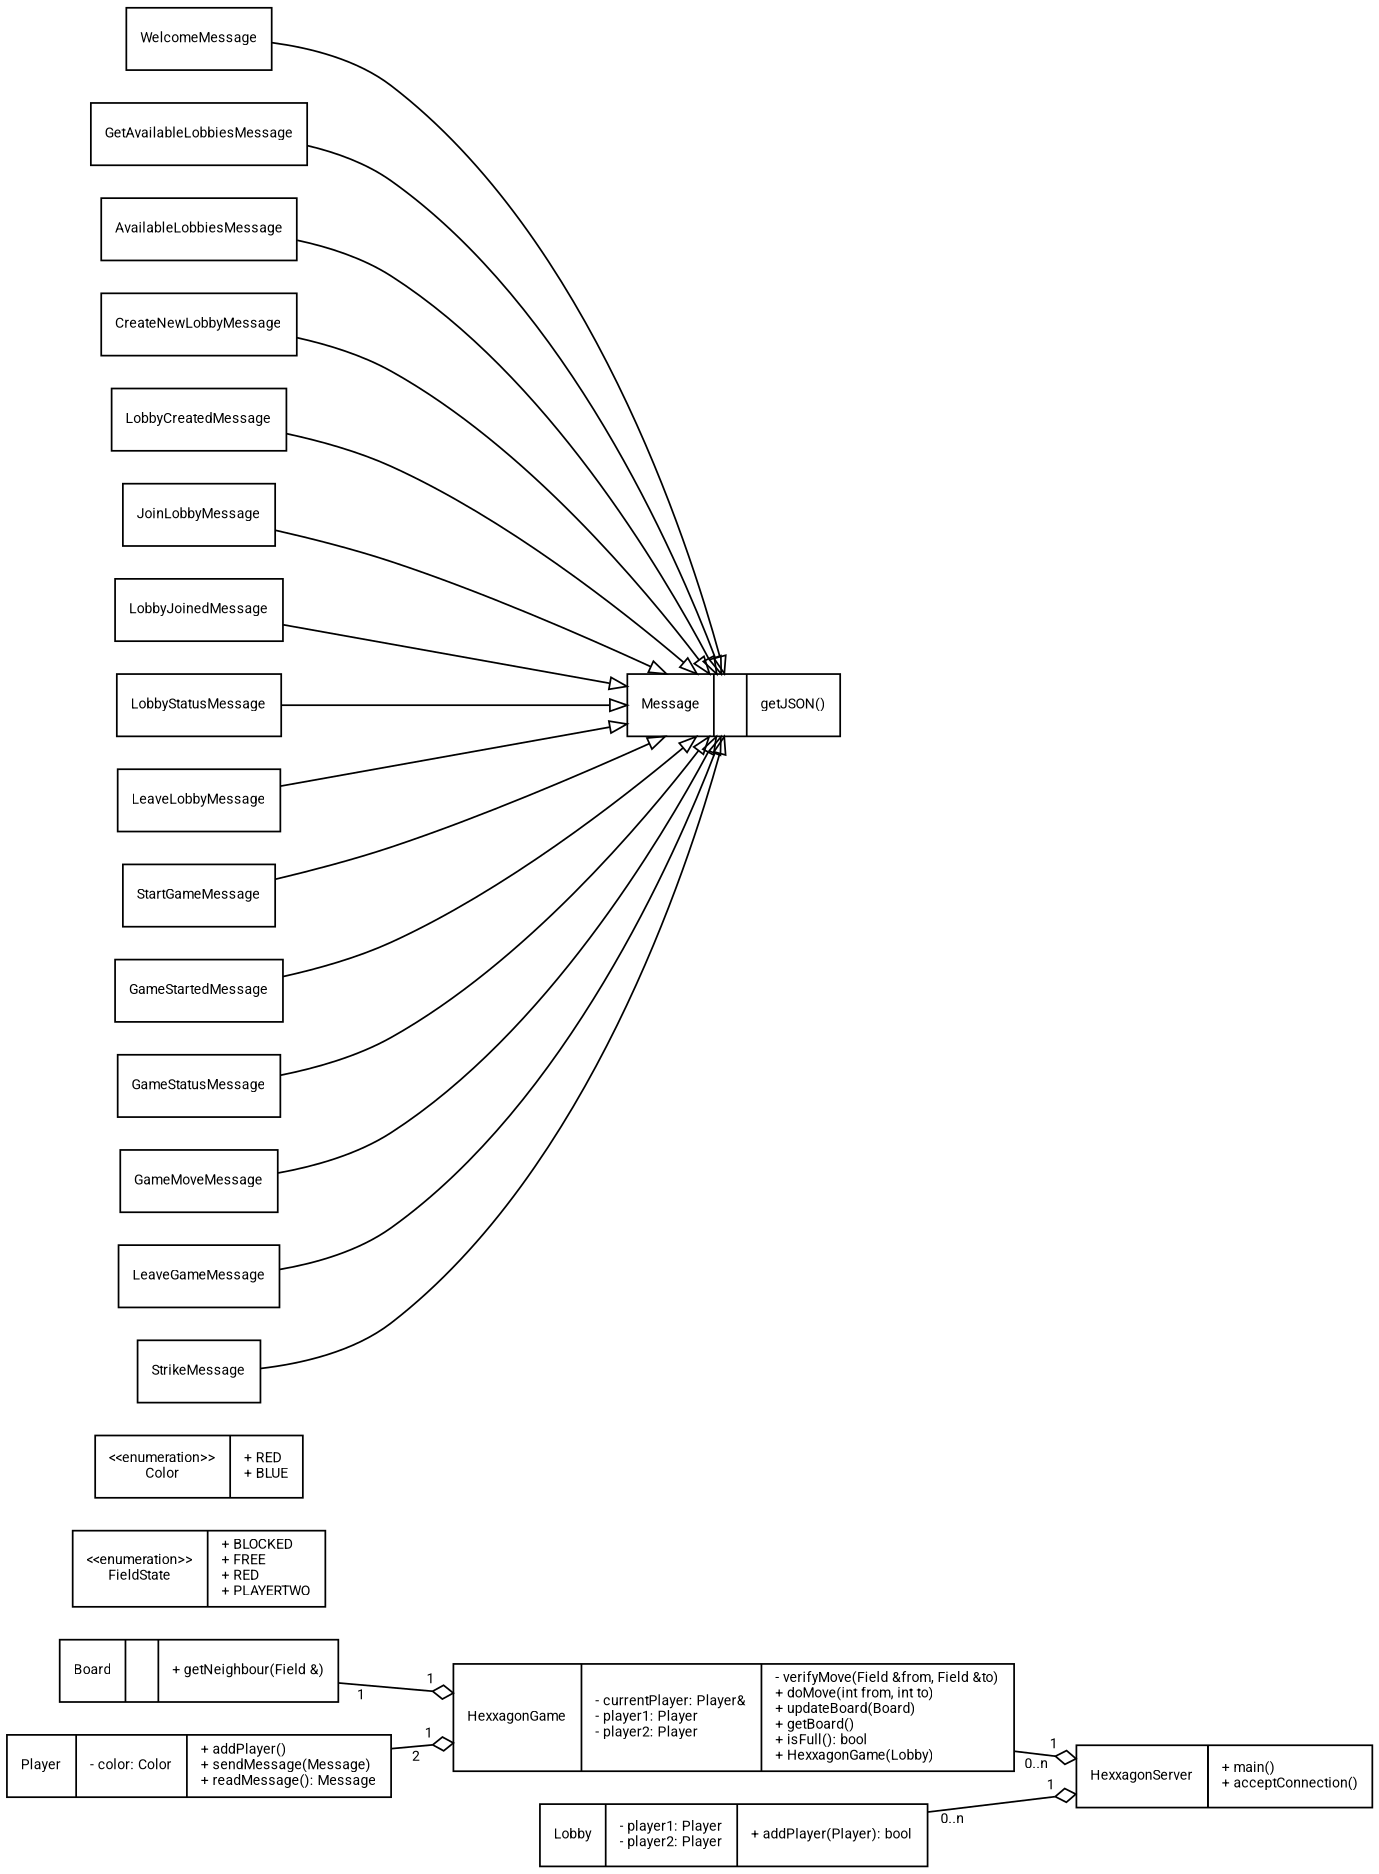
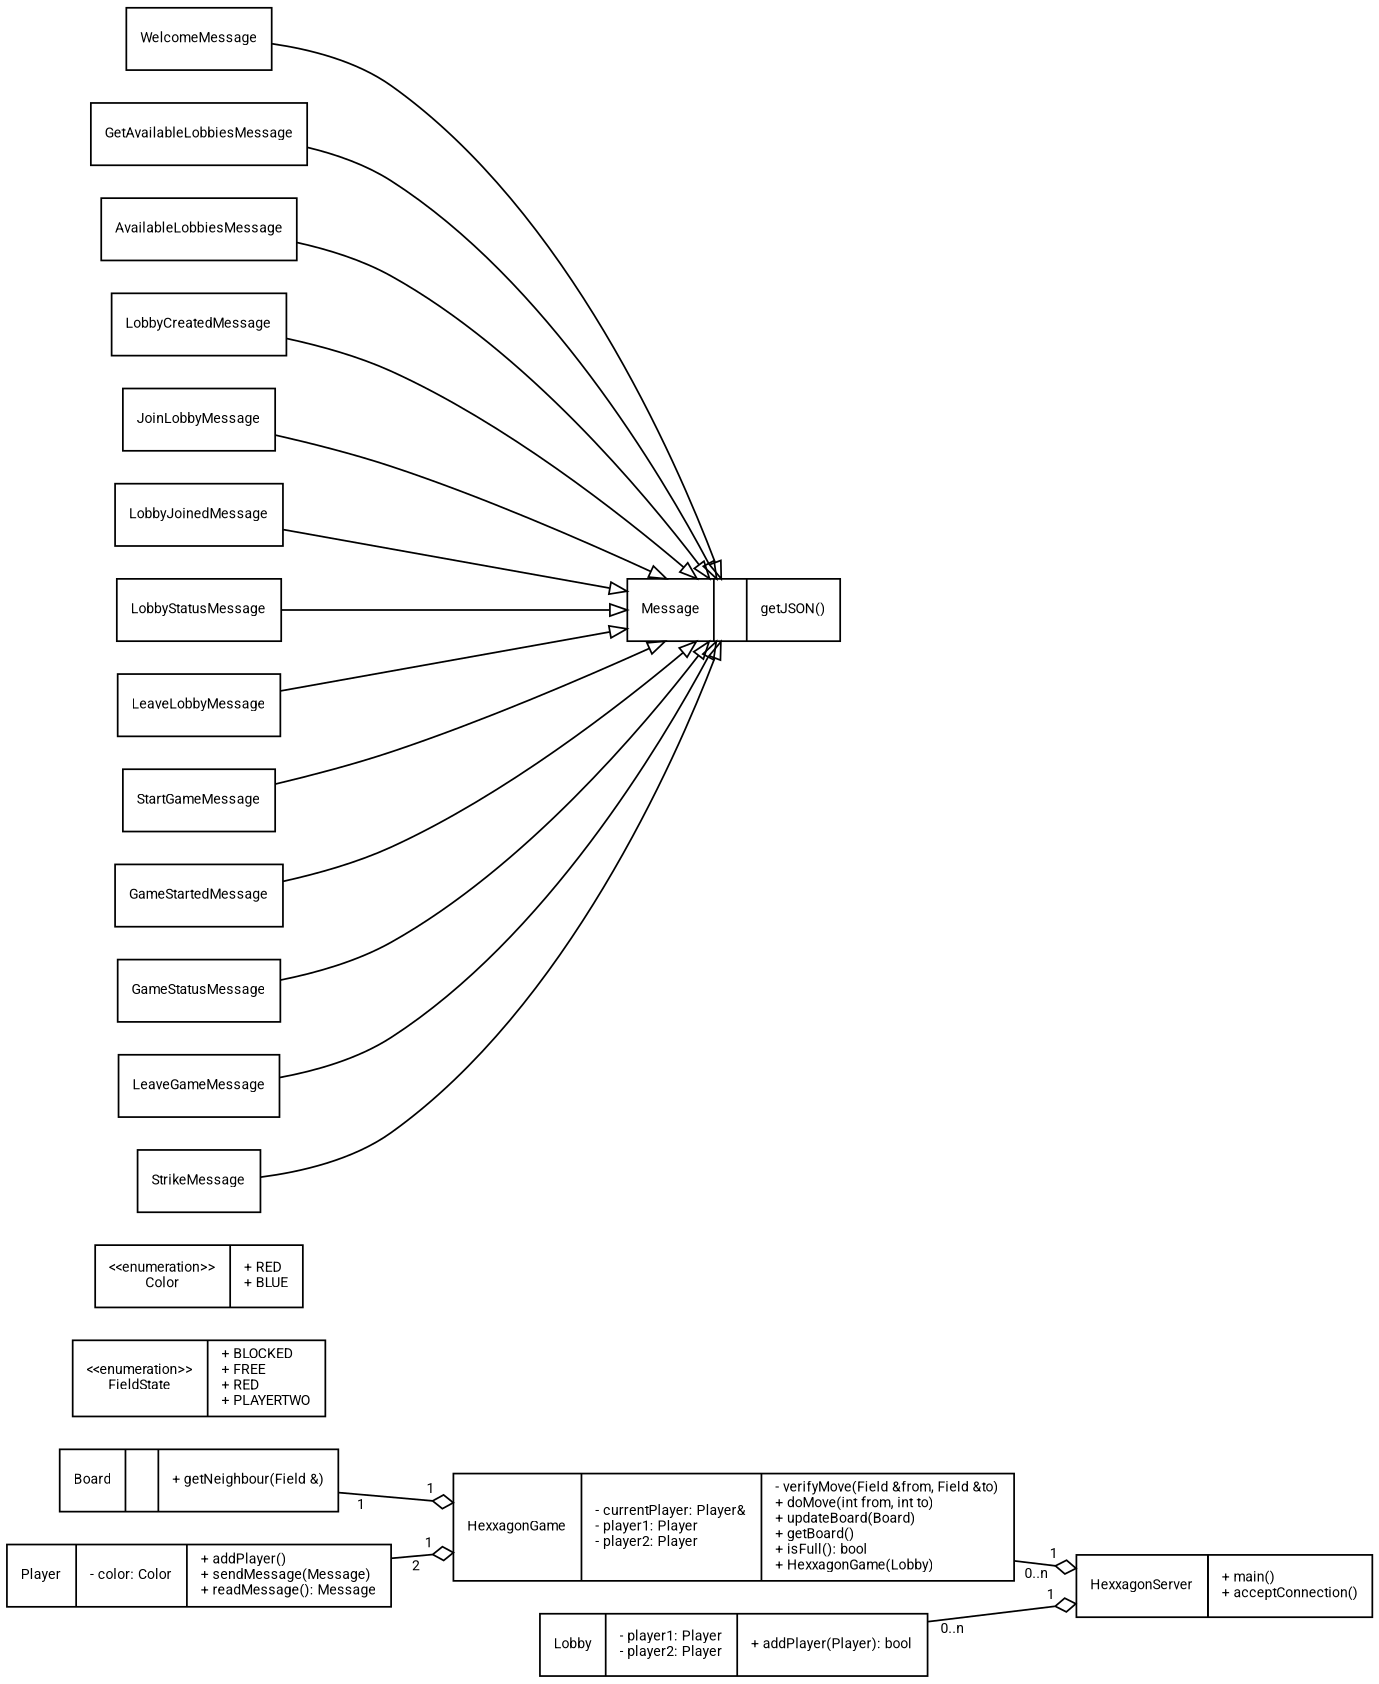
  digraph {
    fontname=Roboto
    fontsize=8
    rankdir=LR
    node [fontname=Roboto fontsize=8 shape=record]
    edge [arrowhead=onormal fontname=Roboto fontsize=8 labeldistance=1.5]
    n1 [label="{HexxagonServer|- lobbys: std::vector<Lobby>|+ main()\l+ acceptConnection()\l}"]
    n2 [label="{HexxagonGame|- currentPlayer: Player&\l- player1: Player\l- player2: Player\l|- verifyMove(Field &from, Field &to)\l+ doMove(int from, int to)\l+ updateBoard(Board)\l+ getBoard()\l+ isFull(): bool\l+ HexxagonGame(Lobby)\l}"]
    n3 [label="{Lobby|- player1: Player\l- player2: Player\l|+ addPlayer(Player): bool}"]
    n4 [label="{Board||+ getNeighbour(Field &)\l}"]
    n5 [label="{Player|- color: Color\l|+ addPlayer()\l+ sendMessage(Message)\l+ readMessage(): Message\l}"]
    n6 [label="{\<\<enumeration\>\>\nFieldState|+ BLOCKED\l+ FREE\l+ RED\l+ PLAYERTWO\l}"]
    n7 [label="{\<\<enumeration\>\>\nColor|+ RED\l+ BLUE\l}"]
    n8 [label="{Message||getJSON()\l}"]
    WelcomeMessage
    GetAvailableLobbiesMessage
    AvailableLobbiesMessage
-   CreateNewLobbyMessage
    LobbyCreatedMessage
    JoinLobbyMessage
    LobbyJoinedMessage
    LobbyStatusMessage
    LeaveLobbyMessage
    StartGameMessage
    GameStartedMessage
    GameStatusMessage
-   GameMoveMessage
    LeaveGameMessage
    StrikeMessage
    n2 -> n1 [arrowhead=odiamond headlabel=1 taillabel="0..n"]
    n3 -> n1 [arrowhead=odiamond headlabel=1 taillabel="0..n"]
    n4 -> n2 [arrowhead=odiamond headlabel=1 taillabel=1]
    n5 -> n2 [arrowhead=odiamond headlabel=1 taillabel=2]
    WelcomeMessage -> n8
    GetAvailableLobbiesMessage -> n8
    AvailableLobbiesMessage -> n8
-   CreateNewLobbyMessage -> n8
    LobbyCreatedMessage -> n8
    JoinLobbyMessage -> n8
    LobbyJoinedMessage -> n8
    LobbyStatusMessage -> n8
    LeaveLobbyMessage -> n8
    StartGameMessage -> n8
    GameStartedMessage -> n8
    GameStatusMessage -> n8
-   GameMoveMessage -> n8
    LeaveGameMessage -> n8
    StrikeMessage -> n8
  }
